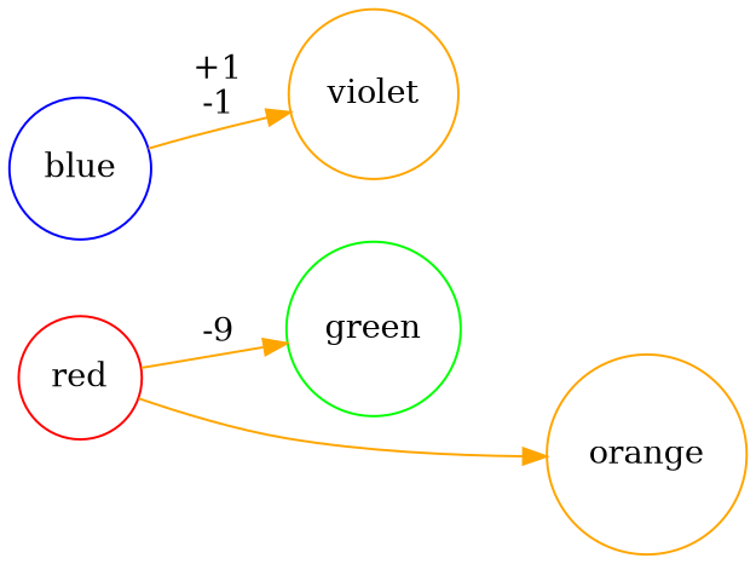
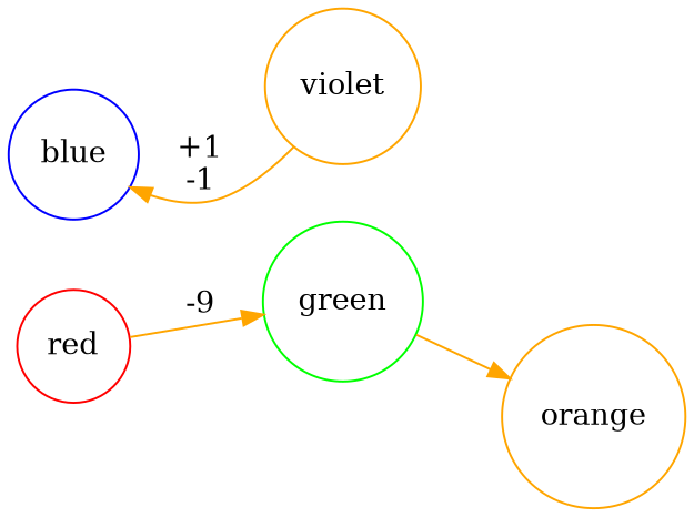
  digraph {
    rankdir=LR
    node [color=orange shape=circle]
    edge [color=orange]
    n1 [color=red label=red]
    n2 [color=green label=green]
    n3 [label=orange]
    n4 [color=blue label=blue]
    n5 [label=violet]
    n1 -> n2 [label=-9]
-   n1 -> n3
-   n4 -> n5 [label="+1\n-1"]
+   n2 -> n3
+   n5 -> n4 [label="+1\n-1"]
  }
